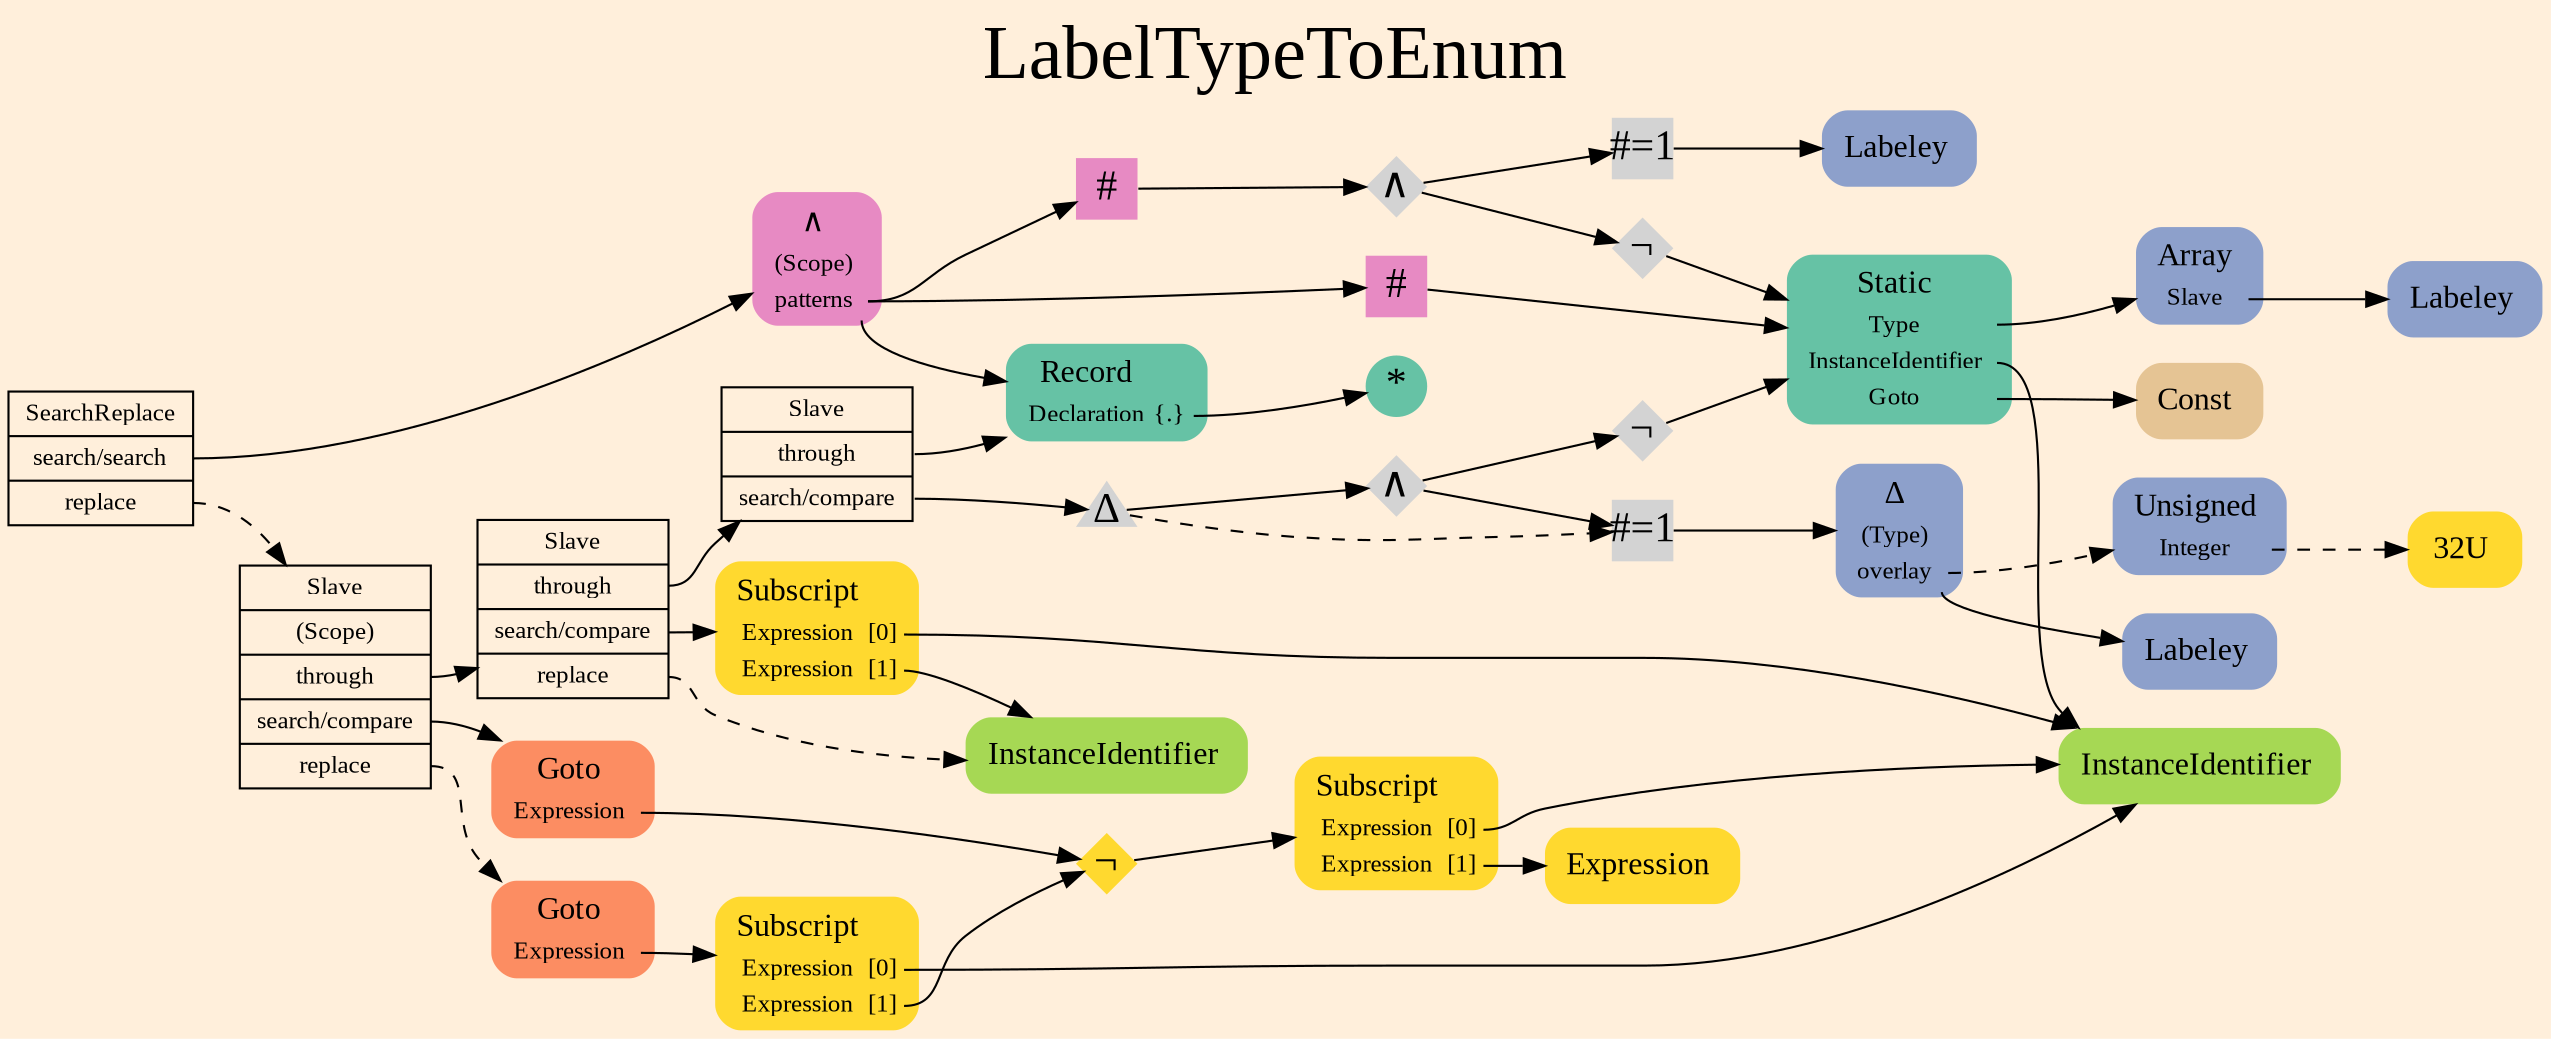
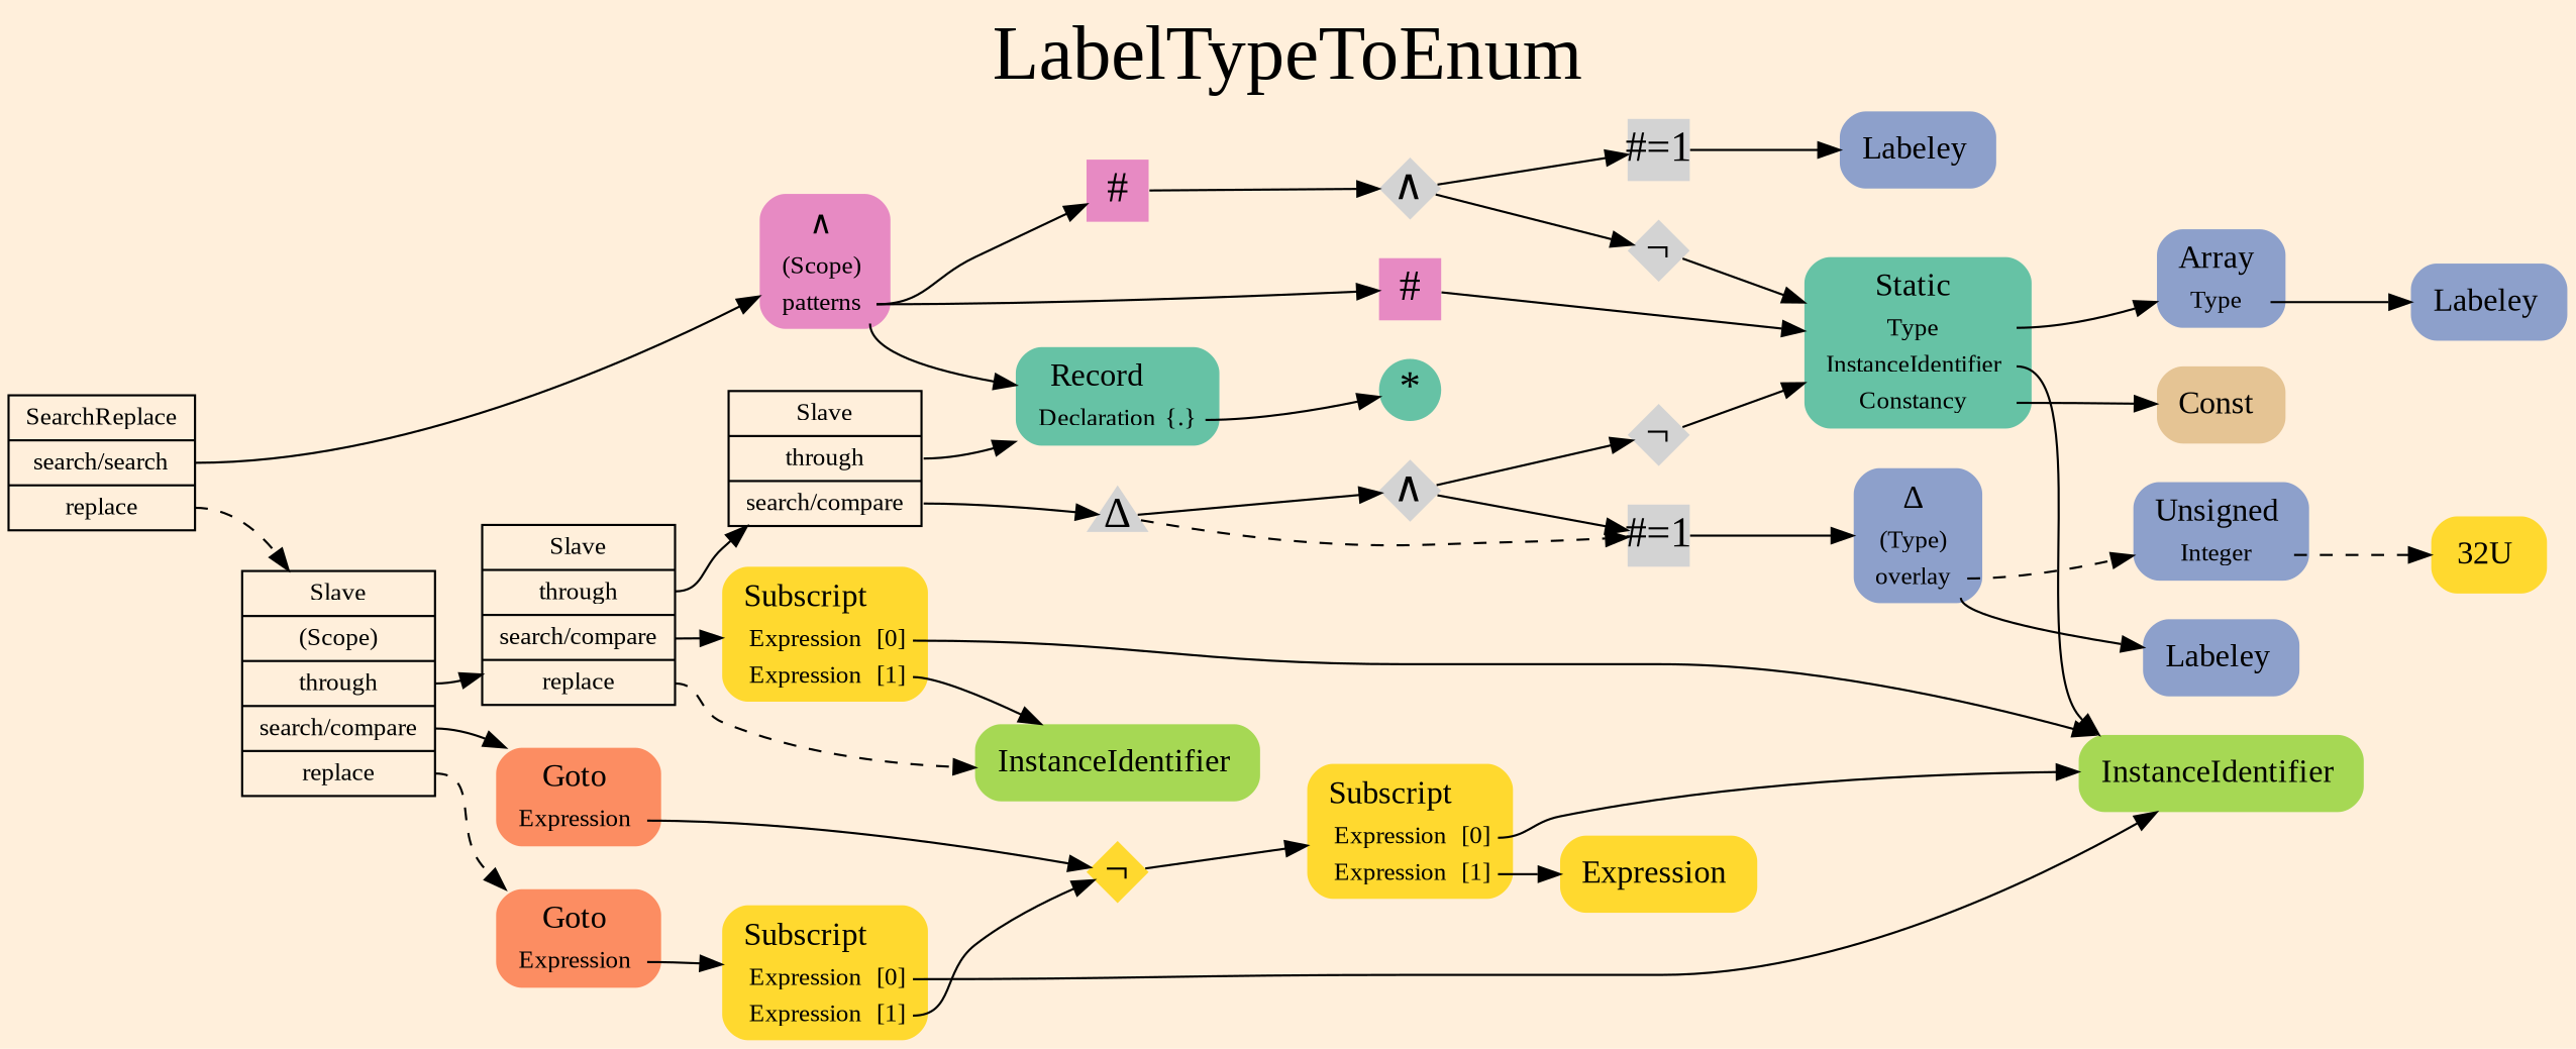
  digraph {
    bgcolor=antiquewhite1
    color=black
    fontcolor=black
    fontname="Liberation Serif"
    fontsize=36
    label=LabelTypeToEnum
    labelloc=t
    rankdir=LR
    ranksep=0.3
    node [fontname="Liberation Serif" fontsize=12 shape=plaintext style="rounded,filled"]
    edge [color=black fontcolor=black fontname="Liberation Serif"]
    n1 [color=black fillcolor=antiquewhite1 fontcolor=black label="<fixed> SearchReplace | <port0> search/search | <port1> replace" shape=record style=filled]
    n2 [fillcolor="/set28/4" label=<<TABLE BORDER="0" CELLBORDER="0" CELLSPACING="0">      <TR><TD><FONT POINT-SIZE="15.0">∧</FONT></TD><TD></TD></TR>      <TR><TD>(Scope)</TD><TD PORT="port0"></TD></TR>      <TR><TD>patterns</TD><TD PORT="port1"></TD></TR>     </TABLE>>]
    n3 [color=black fillcolor=antiquewhite1 fontcolor=black label="<fixed> Slave | <port0> (Scope) | <port1> through | <port2> search/compare | <port3> replace" shape=record style=filled]
    n4 [fillcolor="/set28/1" label=<<TABLE BORDER="0" CELLBORDER="0" CELLSPACING="0">      <TR><TD><FONT POINT-SIZE="15.0">Record</FONT></TD><TD></TD></TR>      <TR><TD>Declaration</TD><TD PORT="port0">{.}</TD></TR>     </TABLE>>]
    n5 [fillcolor="/set28/4" fixedsize=true fontsize=20 height=0.4 label=<#> penwidth=0.0 shape=square style=filled width=0.4]
    n6 [fillcolor="/set28/4" fixedsize=true fontsize=20 height=0.4 label=<#> penwidth=0.0 shape=square style=filled width=0.4]
    n7 [color=black fillcolor=antiquewhite1 fontcolor=black label="<fixed> Slave | <port0> through | <port1> search/compare | <port2> replace" shape=record style=filled]
    n8 [fillcolor="/set28/2" label=<<TABLE BORDER="0" CELLBORDER="0" CELLSPACING="0">      <TR><TD><FONT POINT-SIZE="15.0">Goto</FONT></TD><TD></TD></TR>      <TR><TD>Expression</TD><TD PORT="port0"></TD></TR>     </TABLE>>]
    n9 [fillcolor="/set28/2" label=<<TABLE BORDER="0" CELLBORDER="0" CELLSPACING="0">      <TR><TD><FONT POINT-SIZE="15.0">Goto</FONT></TD><TD></TD></TR>      <TR><TD>Expression</TD><TD PORT="port0"></TD></TR>     </TABLE>>]
    n10 [fillcolor="/set28/1" fixedsize=true fontsize=20 height=0.4 label=<*> penwidth=0.0 shape=circle style=filled width=0.4]
    n11 [fixedsize=true fontsize=20 height=0.4 label=<∧> penwidth=0.0 shape=diamond style=filled width=0.4]
-   n12 [fillcolor="/set28/1" label=<<TABLE BORDER="0" CELLBORDER="0" CELLSPACING="0">      <TR><TD><FONT POINT-SIZE="15.0">Static</FONT></TD><TD></TD></TR>      <TR><TD>Type</TD><TD PORT="port0"></TD></TR>      <TR><TD>InstanceIdentifier</TD><TD PORT="port1"></TD></TR>      <TR><TD>Goto</TD><TD PORT="port2"></TD></TR>     </TABLE>>]
+   n12 [fillcolor="/set28/1" label=<<TABLE BORDER="0" CELLBORDER="0" CELLSPACING="0">      <TR><TD><FONT POINT-SIZE="15.0">Static</FONT></TD><TD></TD></TR>      <TR><TD>Type</TD><TD PORT="port0"></TD></TR>      <TR><TD>InstanceIdentifier</TD><TD PORT="port1"></TD></TR>      <TR><TD>Constancy</TD><TD PORT="port2"></TD></TR>     </TABLE>>]
    n13 [fixedsize=true fontsize=20 height=0.4 label=<#=1> penwidth=0.0 shape=square style=filled width=0.4]
    n14 [fixedsize=true fontsize=20 height=0.4 label=<¬> penwidth=0.0 shape=diamond style=filled width=0.4]
    n15 [fillcolor="/set28/3" label=<<TABLE BORDER="0" CELLBORDER="0" CELLSPACING="0">      <TR><TD><FONT POINT-SIZE="15.0">Labeley</FONT></TD><TD></TD></TR>     </TABLE>>]
-   n16 [fillcolor="/set28/3" label=<<TABLE BORDER="0" CELLBORDER="0" CELLSPACING="0">      <TR><TD><FONT POINT-SIZE="15.0">Array</FONT></TD><TD></TD></TR>      <TR><TD>Slave</TD><TD PORT="port0"></TD></TR>     </TABLE>>]
+   n16 [fillcolor="/set28/3" label=<<TABLE BORDER="0" CELLBORDER="0" CELLSPACING="0">      <TR><TD><FONT POINT-SIZE="15.0">Array</FONT></TD><TD></TD></TR>      <TR><TD>Type</TD><TD PORT="port0"></TD></TR>     </TABLE>>]
    n17 [fillcolor="/set28/5" label=<<TABLE BORDER="0" CELLBORDER="0" CELLSPACING="0">      <TR><TD><FONT POINT-SIZE="15.0">InstanceIdentifier</FONT></TD><TD></TD></TR>     </TABLE>>]
    n18 [fillcolor="/set28/7" label=<<TABLE BORDER="0" CELLBORDER="0" CELLSPACING="0">      <TR><TD><FONT POINT-SIZE="15.0">Const</FONT></TD><TD></TD></TR>     </TABLE>>]
    n19 [fillcolor="/set28/3" label=<<TABLE BORDER="0" CELLBORDER="0" CELLSPACING="0">      <TR><TD><FONT POINT-SIZE="15.0">Labeley</FONT></TD><TD></TD></TR>     </TABLE>>]
    n20 [color=black fillcolor=antiquewhite1 fontcolor=black label="<fixed> Slave | <port0> through | <port1> search/compare" shape=record style=filled]
    n21 [fillcolor="/set28/6" label=<<TABLE BORDER="0" CELLBORDER="0" CELLSPACING="0">      <TR><TD><FONT POINT-SIZE="15.0">Subscript</FONT></TD><TD></TD></TR>      <TR><TD>Expression</TD><TD PORT="port0">[0]</TD></TR>      <TR><TD>Expression</TD><TD PORT="port1">[1]</TD></TR>     </TABLE>>]
    n22 [fillcolor="/set28/5" label=<<TABLE BORDER="0" CELLBORDER="0" CELLSPACING="0">      <TR><TD><FONT POINT-SIZE="15.0">InstanceIdentifier</FONT></TD><TD></TD></TR>     </TABLE>>]
    n23 [fillcolor="/set28/6" fixedsize=true fontsize=20 height=0.4 label=<¬> penwidth=0.0 shape=diamond style=filled width=0.4]
    n24 [fillcolor="/set28/6" label=<<TABLE BORDER="0" CELLBORDER="0" CELLSPACING="0">      <TR><TD><FONT POINT-SIZE="15.0">Subscript</FONT></TD><TD></TD></TR>      <TR><TD>Expression</TD><TD PORT="port0">[0]</TD></TR>      <TR><TD>Expression</TD><TD PORT="port1">[1]</TD></TR>     </TABLE>>]
    n25 [fixedsize=true fontsize=20 height=0.4 label=<Δ> penwidth=0.0 shape=triangle style=filled width=0.4]
    n26 [fixedsize=true fontsize=20 height=0.4 label=<∧> penwidth=0.0 shape=diamond style=filled width=0.4]
    n27 [fixedsize=true fontsize=20 height=0.4 label=<#=1> penwidth=0.0 shape=square style=filled width=0.4]
    n28 [fixedsize=true fontsize=20 height=0.4 label=<¬> penwidth=0.0 shape=diamond style=filled width=0.4]
    n29 [fillcolor="/set28/3" label=<<TABLE BORDER="0" CELLBORDER="0" CELLSPACING="0">      <TR><TD><FONT POINT-SIZE="15.0">Δ</FONT></TD><TD></TD></TR>      <TR><TD>(Type)</TD><TD PORT="port0"></TD></TR>      <TR><TD>overlay</TD><TD PORT="port1"></TD></TR>     </TABLE>>]
    n30 [fillcolor="/set28/3" label=<<TABLE BORDER="0" CELLBORDER="0" CELLSPACING="0">      <TR><TD><FONT POINT-SIZE="15.0">Labeley</FONT></TD><TD></TD></TR>     </TABLE>>]
    n31 [fillcolor="/set28/3" label=<<TABLE BORDER="0" CELLBORDER="0" CELLSPACING="0">      <TR><TD><FONT POINT-SIZE="15.0">Unsigned</FONT></TD><TD></TD></TR>      <TR><TD>Integer</TD><TD PORT="port0"></TD></TR>     </TABLE>>]
    n32 [fillcolor="/set28/6" label=<<TABLE BORDER="0" CELLBORDER="0" CELLSPACING="0">      <TR><TD><FONT POINT-SIZE="15.0">32U</FONT></TD><TD></TD></TR>     </TABLE>>]
    n33 [fillcolor="/set28/6" label=<<TABLE BORDER="0" CELLBORDER="0" CELLSPACING="0">      <TR><TD><FONT POINT-SIZE="15.0">Subscript</FONT></TD><TD></TD></TR>      <TR><TD>Expression</TD><TD PORT="port0">[0]</TD></TR>      <TR><TD>Expression</TD><TD PORT="port1">[1]</TD></TR>     </TABLE>>]
    n34 [fillcolor="/set28/6" label=<<TABLE BORDER="0" CELLBORDER="0" CELLSPACING="0">      <TR><TD><FONT POINT-SIZE="15.0">Expression</FONT></TD><TD></TD></TR>     </TABLE>>]
    n1 -> n2 [tailport=port0]
    n1 -> n3 [style=dashed tailport=port1]
    n2 -> n4 [tailport=port1]
    n2 -> n5 [tailport=port1]
    n2 -> n6 [tailport=port1]
    n3 -> n7 [tailport=port1]
    n3 -> n8 [tailport=port2]
    n3 -> n9 [style=dashed tailport=port3]
    n4 -> n10 [tailport=port0]
    n5 -> n11
    n6 -> n12
    n7 -> n20 [tailport=port0]
    n7 -> n21 [tailport=port1]
    n7 -> n22 [style=dashed tailport=port2]
    n8 -> n23 [tailport=port0]
    n9 -> n24 [tailport=port0]
    n11 -> n13
    n11 -> n14
    n12 -> n16 [tailport=port0]
    n12 -> n17 [tailport=port1]
    n12 -> n18 [tailport=port2]
    n13 -> n15
    n14 -> n12
    n16 -> n19 [tailport=port0]
    n20 -> n4 [tailport=port0]
    n20 -> n25 [tailport=port1]
    n21 -> n17 [tailport=port0]
    n21 -> n22 [tailport=port1]
    n23 -> n33
    n24 -> n17 [tailport=port0]
    n24 -> n23 [tailport=port1]
    n25 -> n26
    n25 -> n27 [style=dashed]
    n26 -> n27
    n26 -> n28
    n27 -> n29
    n28 -> n12
    n29 -> n30 [tailport=port1]
    n29 -> n31 [style=dashed tailport=port1]
    n31 -> n32 [style=dashed tailport=port0]
    n33 -> n17 [tailport=port0]
    n33 -> n34 [tailport=port1]
  }
